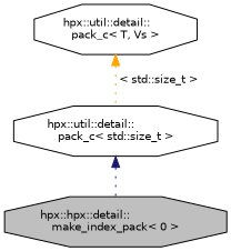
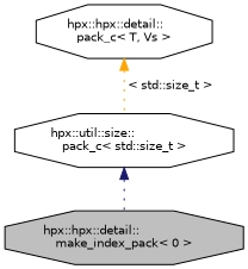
  digraph {
    node [color=black fillcolor=white fontname=Helvetica fontsize=10 shape=octagon style=filled]
    edge [dir=back fontname=Helvetica fontsize=10 labelfontname=Helvetica labelfontsize=10 style=dotted]
    n1 [fillcolor=grey75 fontcolor=black height=0.2 label="hpx::hpx::detail::\lmake_index_pack\< 0 \>" width=0.4]
-   n2 [height=0.2 label="hpx::util::detail::\lpack_c\< std::size_t \>" width=0.4]
-   n3 [height=0.2 label="hpx::util::detail::\lpack_c\< T, Vs \>" width=0.4]
+   n2 [height=0.2 label="hpx::util::size::\lpack_c\< std::size_t \>" width=0.4]
+   n3 [height=0.2 label="hpx::hpx::detail::\lpack_c\< T, Vs \>" width=0.4]
    n2 -> n1 [color=midnightblue]
    n3 -> n2 [color=orange label=" \< std::size_t \>"]
  }
